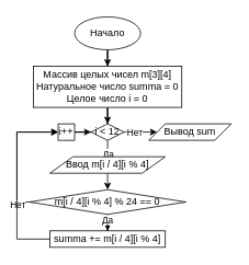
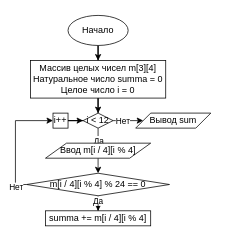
  <mxCell id="0" />
  <mxCell id="1" parent="0" />
  <mxCell id="2" style="edgeStyle=orthogonalEdgeStyle;rounded=0;orthogonalLoop=1;jettySize=auto;html=1;entryX=0.5;entryY=0;entryDx=0;entryDy=0;" edge="1" parent="1" source="3" target="5"><mxGeometry relative="1" as="geometry" /></mxCell>
  <mxCell id="3" value="Начало" style="ellipse;whiteSpace=wrap;html=1;" vertex="1" parent="1"><mxGeometry x="90" y="20" width="80" height="40" as="geometry" /></mxCell>
  <mxCell id="4" style="edgeStyle=orthogonalEdgeStyle;rounded=0;orthogonalLoop=1;jettySize=auto;html=1;entryX=0.5;entryY=0;entryDx=0;entryDy=0;" edge="1" parent="1" source="5" target="10"><mxGeometry relative="1" as="geometry" /></mxCell>
  <mxCell id="5" value="Массив целых чисел m[3][4]&lt;br&gt;Натуральное число summa = 0&lt;br&gt;Целое число i = 0" style="rounded=0;whiteSpace=wrap;html=1;" vertex="1" parent="1"><mxGeometry x="40" y="80" width="180" height="50" as="geometry" /></mxCell>
  <mxCell id="6" style="edgeStyle=orthogonalEdgeStyle;rounded=0;orthogonalLoop=1;jettySize=auto;html=1;entryX=0.5;entryY=0;entryDx=0;entryDy=0;" edge="1" parent="1" source="10"><mxGeometry relative="1" as="geometry"><mxPoint x="130" y="190" as="targetPoint" /></mxGeometry></mxCell>
  <mxCell id="7" value="Да" style="edgeLabel;html=1;align=center;verticalAlign=middle;resizable=0;points=[];" vertex="1" connectable="0" parent="6"><mxGeometry x="0.519" relative="1" as="geometry"><mxPoint as="offset" /></mxGeometry></mxCell>
  <mxCell id="8" style="edgeStyle=orthogonalEdgeStyle;rounded=0;orthogonalLoop=1;jettySize=auto;html=1;entryX=0;entryY=0.5;entryDx=0;entryDy=0;" edge="1" parent="1" source="10" target="21"><mxGeometry relative="1" as="geometry" /></mxCell>
  <mxCell id="9" value="Нет" style="edgeLabel;html=1;align=center;verticalAlign=middle;resizable=0;points=[];" vertex="1" connectable="0" parent="8"><mxGeometry x="-0.616" relative="1" as="geometry"><mxPoint as="offset" /></mxGeometry></mxCell>
  <mxCell id="10" value="i &amp;lt; 12" style="rhombus;whiteSpace=wrap;html=1;" vertex="1" parent="1"><mxGeometry x="110" y="150" width="40" height="20" as="geometry" /></mxCell>
  <mxCell id="11" style="edgeStyle=orthogonalEdgeStyle;rounded=0;orthogonalLoop=1;jettySize=auto;html=1;entryX=0.5;entryY=0;entryDx=0;entryDy=0;" edge="1" parent="1" target="16"><mxGeometry relative="1" as="geometry"><mxPoint x="130" y="210" as="sourcePoint" /><Array as="points"><mxPoint x="130" y="220" /><mxPoint x="130" y="220" /></Array></mxGeometry></mxCell>
  <mxCell id="12" style="edgeStyle=orthogonalEdgeStyle;rounded=0;orthogonalLoop=1;jettySize=auto;html=1;entryX=0;entryY=0.5;entryDx=0;entryDy=0;" edge="1" parent="1" source="16" target="18"><mxGeometry relative="1" as="geometry"><Array as="points"><mxPoint x="20" y="245" /><mxPoint x="20" y="160" /></Array></mxGeometry></mxCell>
  <mxCell id="13" value="Нет" style="edgeLabel;html=1;align=center;verticalAlign=middle;resizable=0;points=[];" vertex="1" connectable="0" parent="12"><mxGeometry x="-0.768" relative="1" as="geometry"><mxPoint y="5.6" as="offset" /></mxGeometry></mxCell>
  <mxCell id="14" style="edgeStyle=orthogonalEdgeStyle;rounded=0;orthogonalLoop=1;jettySize=auto;html=1;" edge="1" parent="1" source="16" target="20"><mxGeometry relative="1" as="geometry" /></mxCell>
  <mxCell id="15" value="Да" style="edgeLabel;html=1;align=center;verticalAlign=middle;resizable=0;points=[];" vertex="1" connectable="0" parent="14"><mxGeometry x="0.52" y="-1" relative="1" as="geometry"><mxPoint as="offset" /></mxGeometry></mxCell>
  <mxCell id="16" value="m[i / 4][i % 4] % 24 == 0" style="rhombus;whiteSpace=wrap;html=1;" vertex="1" parent="1"><mxGeometry x="35" y="230" width="190" height="30" as="geometry" /></mxCell>
  <mxCell id="17" style="edgeStyle=orthogonalEdgeStyle;rounded=0;orthogonalLoop=1;jettySize=auto;html=1;entryX=0;entryY=0.5;entryDx=0;entryDy=0;" edge="1" parent="1" source="18" target="10"><mxGeometry relative="1" as="geometry" /></mxCell>
  <mxCell id="18" value="i++" style="rounded=0;whiteSpace=wrap;html=1;" vertex="1" parent="1"><mxGeometry x="70" y="150" width="20" height="20" as="geometry" /></mxCell>
- <mxCell id="19" style="edgeStyle=orthogonalEdgeStyle;rounded=0;orthogonalLoop=1;jettySize=auto;html=1;entryX=0;entryY=0.5;entryDx=0;entryDy=0;" edge="1" parent="1" source="20" target="18"><mxGeometry relative="1" as="geometry"><Array as="points"><mxPoint x="20" y="290" /><mxPoint x="20" y="160" /></Array></mxGeometry></mxCell>
  <mxCell id="20" value="summa += m[i / 4][i % 4]" style="rounded=0;whiteSpace=wrap;html=1;" vertex="1" parent="1"><mxGeometry x="60" y="280" width="140" height="20" as="geometry" /></mxCell>
  <mxCell id="21" value="Вывод sum" style="shape=parallelogram;perimeter=parallelogramPerimeter;whiteSpace=wrap;html=1;" vertex="1" parent="1"><mxGeometry x="180" y="150" width="100" height="20" as="geometry" /></mxCell>
  <mxCell id="22" value="Ввод&amp;nbsp;m[i / 4][i % 4]" style="shape=parallelogram;perimeter=parallelogramPerimeter;whiteSpace=wrap;html=1;" vertex="1" parent="1"><mxGeometry x="60" y="190" width="140" height="20" as="geometry" /></mxCell>
